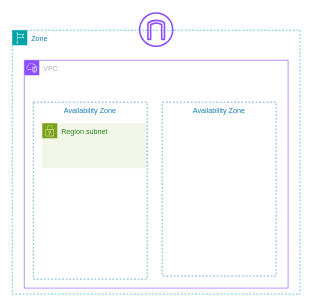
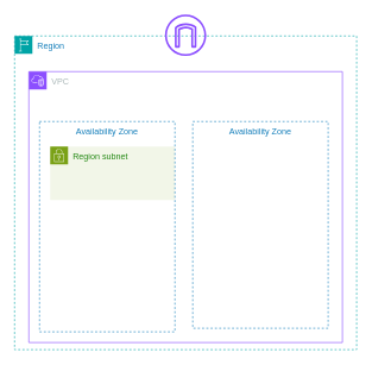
  <mxCell id="0" />
  <mxCell id="1" parent="0" />
- <mxCell id="2" value="Zone" style="points=[[0,0],[0.25,0],[0.5,0],[0.75,0],[1,0],[1,0.25],[1,0.5],[1,0.75],[1,1],[0.75,1],[0.5,1],[0.25,1],[0,1],[0,0.75],[0,0.5],[0,0.25]];outlineConnect=0;gradientColor=none;html=1;whiteSpace=wrap;fontSize=12;fontStyle=0;container=1;pointerEvents=0;collapsible=0;recursiveResize=0;shape=mxgraph.aws4.group;grIcon=mxgraph.aws4.group_region;strokeColor=#00A4A6;fillColor=none;verticalAlign=top;align=left;spacingLeft=30;fontColor=#147EBA;dashed=1;" vertex="1" parent="1"><mxGeometry x="20" y="50" width="480" height="440" as="geometry" /></mxCell>
+ <mxCell id="2" value="Region" style="points=[[0,0],[0.25,0],[0.5,0],[0.75,0],[1,0],[1,0.25],[1,0.5],[1,0.75],[1,1],[0.75,1],[0.5,1],[0.25,1],[0,1],[0,0.75],[0,0.5],[0,0.25]];outlineConnect=0;gradientColor=none;html=1;whiteSpace=wrap;fontSize=12;fontStyle=0;container=1;pointerEvents=0;collapsible=0;recursiveResize=0;shape=mxgraph.aws4.group;grIcon=mxgraph.aws4.group_region;strokeColor=#00A4A6;fillColor=none;verticalAlign=top;align=left;spacingLeft=30;fontColor=#147EBA;dashed=1;" vertex="1" parent="1"><mxGeometry x="20" y="50" width="480" height="440" as="geometry" /></mxCell>
  <mxCell id="3" value="VPC" style="points=[[0,0],[0.25,0],[0.5,0],[0.75,0],[1,0],[1,0.25],[1,0.5],[1,0.75],[1,1],[0.75,1],[0.5,1],[0.25,1],[0,1],[0,0.75],[0,0.5],[0,0.25]];outlineConnect=0;gradientColor=none;html=1;whiteSpace=wrap;fontSize=12;fontStyle=0;container=1;pointerEvents=0;collapsible=0;recursiveResize=0;shape=mxgraph.aws4.group;grIcon=mxgraph.aws4.group_vpc2;strokeColor=#8C4FFF;fillColor=none;verticalAlign=top;align=left;spacingLeft=30;fontColor=#AAB7B8;dashed=0;" vertex="1" parent="2"><mxGeometry x="20" y="50" width="440" height="380" as="geometry" /></mxCell>
  <mxCell id="4" value="Availability Zone" style="fillColor=none;strokeColor=#147EBA;dashed=1;verticalAlign=top;fontStyle=0;fontColor=#147EBA;whiteSpace=wrap;html=1;" vertex="1" parent="3"><mxGeometry x="230" y="70" width="190" height="290" as="geometry" /></mxCell>
  <mxCell id="5" value="Region subnet" style="points=[[0,0],[0.25,0],[0.5,0],[0.75,0],[1,0],[1,0.25],[1,0.5],[1,0.75],[1,1],[0.75,1],[0.5,1],[0.25,1],[0,1],[0,0.75],[0,0.5],[0,0.25]];outlineConnect=0;gradientColor=none;html=1;whiteSpace=wrap;fontSize=12;fontStyle=0;container=1;pointerEvents=0;collapsible=0;recursiveResize=0;shape=mxgraph.aws4.group;grIcon=mxgraph.aws4.group_security_group;grStroke=0;strokeColor=#7AA116;fillColor=#F2F6E8;verticalAlign=top;align=left;spacingLeft=30;fontColor=#248814;dashed=0;" vertex="1" parent="3"><mxGeometry x="30" y="105" width="175" height="75" as="geometry" /></mxCell>
  <mxCell id="6" value="Availability Zone" style="fillColor=none;strokeColor=#147EBA;dashed=1;verticalAlign=top;fontStyle=0;fontColor=#147EBA;whiteSpace=wrap;html=1;" vertex="1" parent="5"><mxGeometry x="-15" y="-35" width="190" height="295" as="geometry" /></mxCell>
  <mxCell id="7" value="" style="sketch=0;outlineConnect=0;fontColor=#232F3E;gradientColor=none;fillColor=#8C4FFF;strokeColor=none;dashed=0;verticalLabelPosition=bottom;verticalAlign=top;align=center;html=1;fontSize=12;fontStyle=0;aspect=fixed;pointerEvents=1;shape=mxgraph.aws4.internet_gateway;" vertex="1" parent="2"><mxGeometry x="211" y="-30" width="58" height="58" as="geometry" /></mxCell>
